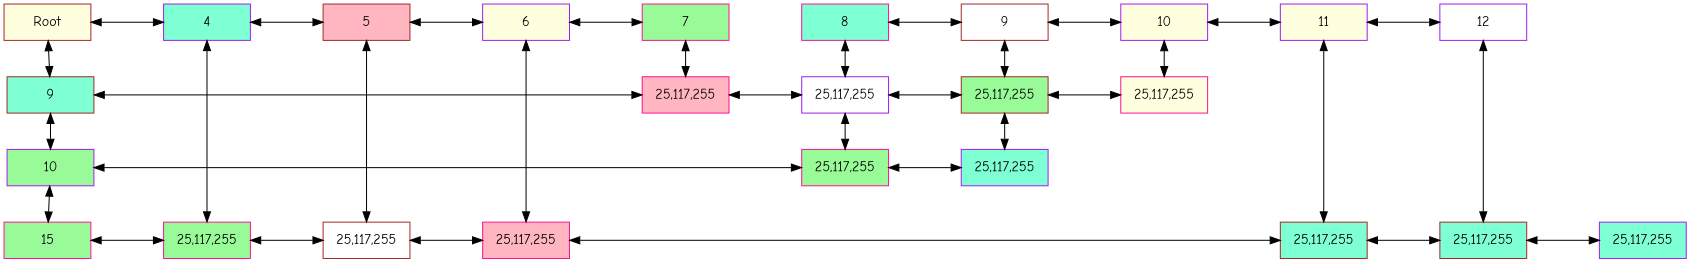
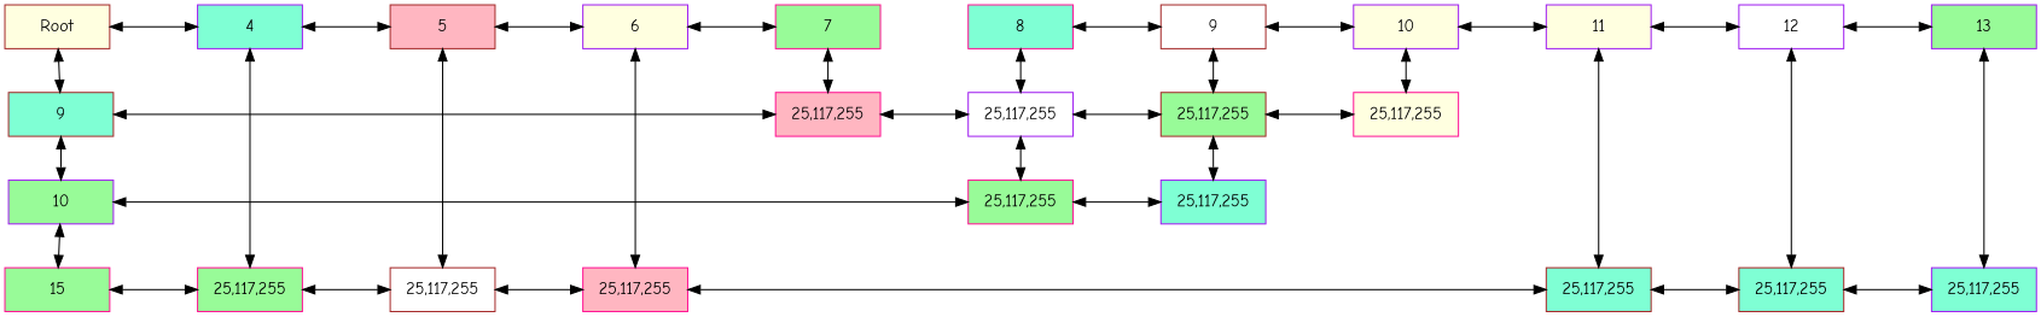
  digraph {
    fontname="Comic Neue"
    nodesep=1
    rankdir=TB
    node [color=purple fillcolor=aquamarine fontname="Comic Neue" shape=rectangle style=filled]
    edge [dir=both fontname="Comic Neue"]
    n1 [color=brown fillcolor=lightyellow height=0.5 label=Root width=1.2]
    n2 [height=0.5 label=4 width=1.2]
    n3 [color=brown fillcolor=lightpink height=0.5 label=5 width=1.2]
    n4 [fillcolor=lightyellow height=0.5 label=6 width=1.2]
    n5 [color=deeppink fillcolor=palegreen height=0.5 label=7 width=1.2]
    n6 [color=deeppink height=0.5 label=8 width=1.2]
    n7 [color=brown fillcolor=white height=0.5 label=9 width=1.2]
    n8 [fillcolor=lightyellow height=0.5 label=10 width=1.2]
    n9 [fillcolor=lightyellow height=0.5 label=11 width=1.2]
    n10 [fillcolor=white height=0.5 label=12 width=1.2]
+   n11 [fillcolor=palegreen height=0.5 label=13 width=1.2]
    n12 [color=brown height=0.5 label=9 width=1.2]
    n13 [color=deeppink fillcolor=lightpink height=0.5 label="25,117,255" width=1.2]
    n14 [fillcolor=white height=0.5 label="25,117,255" width=1.2]
    n15 [color=brown fillcolor=palegreen height=0.5 label="25,117,255" width=1.2]
    n16 [color=deeppink fillcolor=lightyellow height=0.5 label="25,117,255" width=1.2]
    n17 [fillcolor=palegreen height=0.5 label=10 width=1.2]
    n18 [color=deeppink fillcolor=palegreen height=0.5 label="25,117,255" width=1.2]
    n19 [height=0.5 label="25,117,255" width=1.2]
    n20 [color=deeppink fillcolor=palegreen height=0.5 label=15 width=1.2]
    n21 [color=deeppink fillcolor=palegreen height=0.5 label="25,117,255" width=1.2]
    n22 [color=brown fillcolor=white height=0.5 label="25,117,255" width=1.2]
    n23 [color=deeppink fillcolor=lightpink height=0.5 label="25,117,255" width=1.2]
    n24 [color=brown height=0.5 label="25,117,255" width=1.2]
    n25 [color=brown height=0.5 label="25,117,255" width=1.2]
    n26 [height=0.5 label="25,117,255" width=1.2]
    subgraph sub_1 {
      rank=same
      n1
      n2
      n3
      n4
      n5
      n6
      n7
      n8
      n9
      n10
+     n11
    }
    subgraph sub_2 {
      rank=same
      n12
      n13
      n14
      n15
      n16
    }
    subgraph sub_3 {
      rank=same
      n17
      n18
      n19
    }
    subgraph sub_4 {
      rank=same
      n20
      n21
      n22
      n23
      n24
      n25
      n26
    }
    n1 -> n2
    n1 -> n12
    n2 -> n3
    n2 -> n21
    n3 -> n4
    n3 -> n22
    n4 -> n5
    n4 -> n23
    n5 -> n13
    n6 -> n7
    n6 -> n14
    n7 -> n8
    n7 -> n15
    n8 -> n9
    n8 -> n16
    n9 -> n10
    n9 -> n24
+   n10 -> n11
    n10 -> n25
+   n11 -> n26
    n12 -> n13
    n12 -> n17
    n13 -> n14
    n14 -> n15
    n14 -> n18
    n15 -> n16
    n15 -> n19
    n17 -> n18
    n17 -> n20
    n18 -> n19
    n20 -> n21
    n21 -> n22
    n22 -> n23
    n23 -> n24
    n24 -> n25
    n25 -> n26
  }
